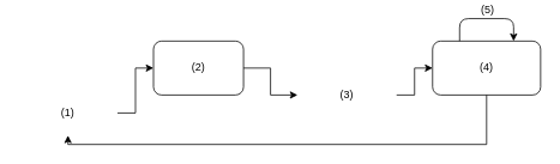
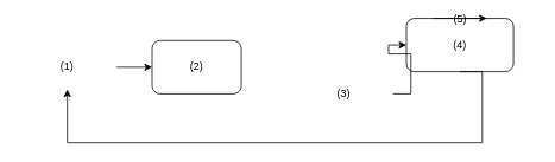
  <mxCell id="0" />
  <mxCell id="1" parent="0" />
  <mxCell id="2" style="edgeStyle=orthogonalEdgeStyle;rounded=0;orthogonalLoop=1;jettySize=auto;html=1;exitX=1;exitY=0.5;exitDx=0;exitDy=0;entryX=0;entryY=0.5;entryDx=0;entryDy=0;" edge="1" parent="1" source="3" target="5"><mxGeometry relative="1" as="geometry" /></mxCell>
- <mxCell id="3" value="(1)" style="rounded=0;whiteSpace=wrap;html=1;strokeColor=none;fillColor=none;" vertex="1" parent="1"><mxGeometry x="20" y="100" width="110" height="50" as="geometry" /></mxCell>
- <mxCell id="4" style="edgeStyle=orthogonalEdgeStyle;rounded=0;orthogonalLoop=1;jettySize=auto;html=1;exitX=1;exitY=0.5;exitDx=0;exitDy=0;entryX=0;entryY=0.5;entryDx=0;entryDy=0;" edge="1" parent="1" source="5" target="7"><mxGeometry relative="1" as="geometry" /></mxCell>
+ <mxCell id="3" value="(1)" style="rounded=0;whiteSpace=wrap;html=1;strokeColor=none;fillColor=none;" vertex="1" parent="1"><mxGeometry x="20" y="50" width="110" height="50" as="geometry" /></mxCell>
  <mxCell id="5" value="(2)" style="rounded=1;whiteSpace=wrap;html=1;fillColor=none;strokeColor=#000000;fontColor=#000000;" vertex="1" parent="1"><mxGeometry x="170" y="45" width="100" height="60" as="geometry" /></mxCell>
  <mxCell id="6" style="edgeStyle=orthogonalEdgeStyle;rounded=0;orthogonalLoop=1;jettySize=auto;html=1;exitX=1;exitY=0.5;exitDx=0;exitDy=0;entryX=0;entryY=0.5;entryDx=0;entryDy=0;" edge="1" parent="1" source="7" target="9"><mxGeometry relative="1" as="geometry" /></mxCell>
  <mxCell id="7" value="(3)" style="rounded=0;whiteSpace=wrap;html=1;fillColor=none;strokeColor=none;" vertex="1" parent="1"><mxGeometry x="330" y="80" width="110" height="50" as="geometry" /></mxCell>
  <mxCell id="8" style="edgeStyle=orthogonalEdgeStyle;rounded=0;orthogonalLoop=1;jettySize=auto;html=1;exitX=0.5;exitY=1;exitDx=0;exitDy=0;entryX=0.5;entryY=1;entryDx=0;entryDy=0;" edge="1" parent="1" source="9" target="3"><mxGeometry relative="1" as="geometry"><Array as="points"><mxPoint x="540" y="160" /><mxPoint x="75" y="160" /></Array></mxGeometry></mxCell>
- <mxCell id="9" value="&lt;font color=&quot;#000000&quot;&gt;(4)&lt;/font&gt;" style="rounded=1;whiteSpace=wrap;html=1;fillColor=none;strokeColor=#000000;fontColor=#ffffff;" vertex="1" parent="1"><mxGeometry x="480" y="45" width="120" height="60" as="geometry" /></mxCell>
+ <mxCell id="9" value="&lt;font color=&quot;#000000&quot;&gt;(4)&lt;/font&gt;" style="rounded=1;whiteSpace=wrap;html=1;fillColor=none;strokeColor=#000000;fontColor=#ffffff;" vertex="1" parent="1"><mxGeometry x="455" y="20" width="120" height="60" as="geometry" /></mxCell>
  <mxCell id="10" style="edgeStyle=orthogonalEdgeStyle;rounded=1;orthogonalLoop=1;jettySize=auto;html=1;exitX=0.25;exitY=0;exitDx=0;exitDy=0;entryX=0.75;entryY=0;entryDx=0;entryDy=0;" edge="1" parent="1" source="9" target="9"><mxGeometry relative="1" as="geometry"><Array as="points"><mxPoint x="510" y="20" /><mxPoint x="570" y="20" /></Array></mxGeometry></mxCell>
  <mxCell id="11" value="(5)" style="text;html=1;resizable=0;points=[];align=center;verticalAlign=middle;labelBackgroundColor=none;" vertex="1" connectable="0" parent="10"><mxGeometry x="-0.6" y="-13" relative="1" as="geometry"><mxPoint x="17" y="-13" as="offset" /></mxGeometry></mxCell>
